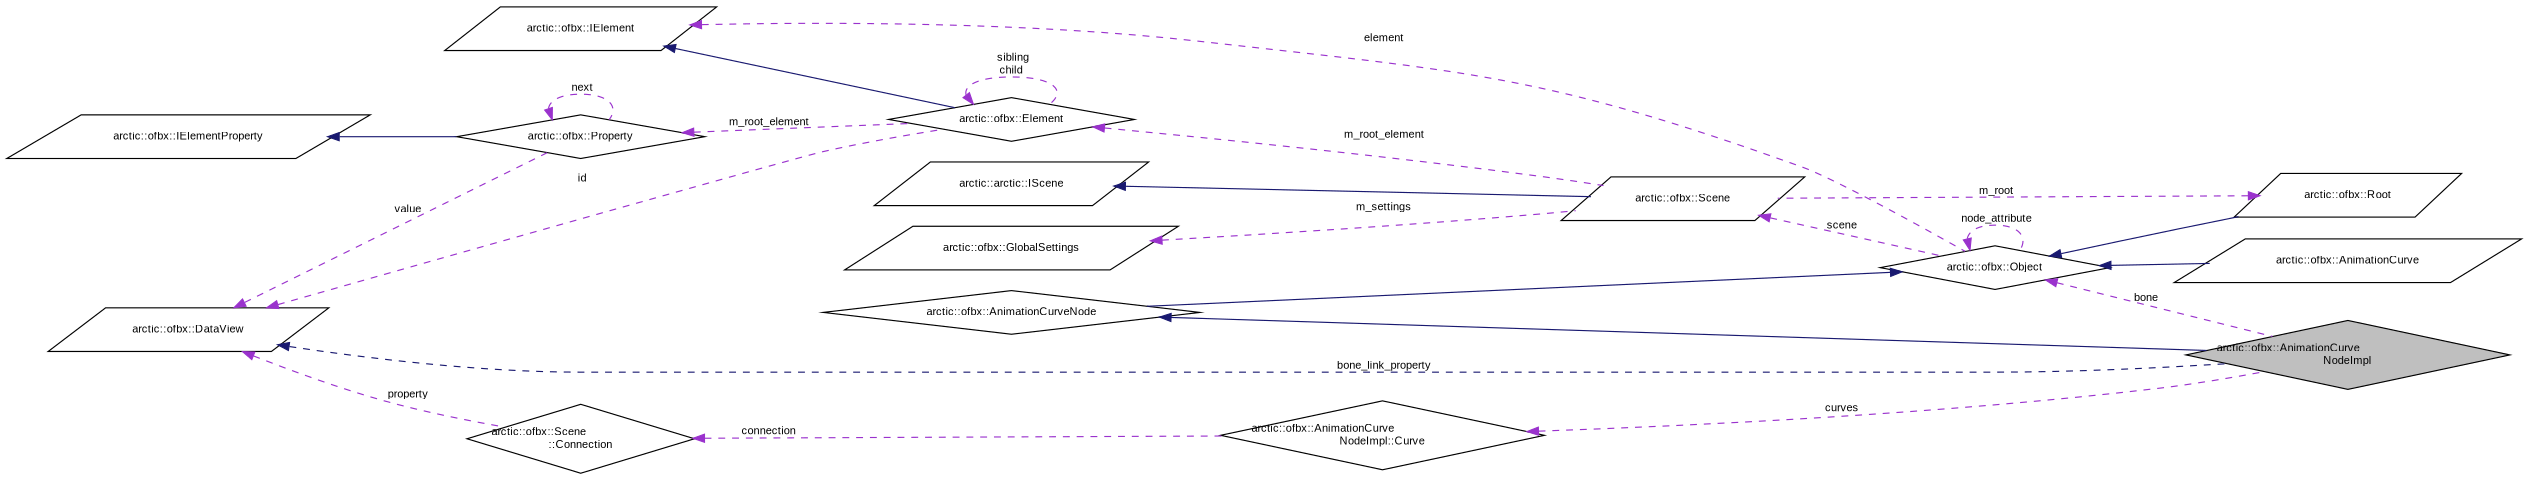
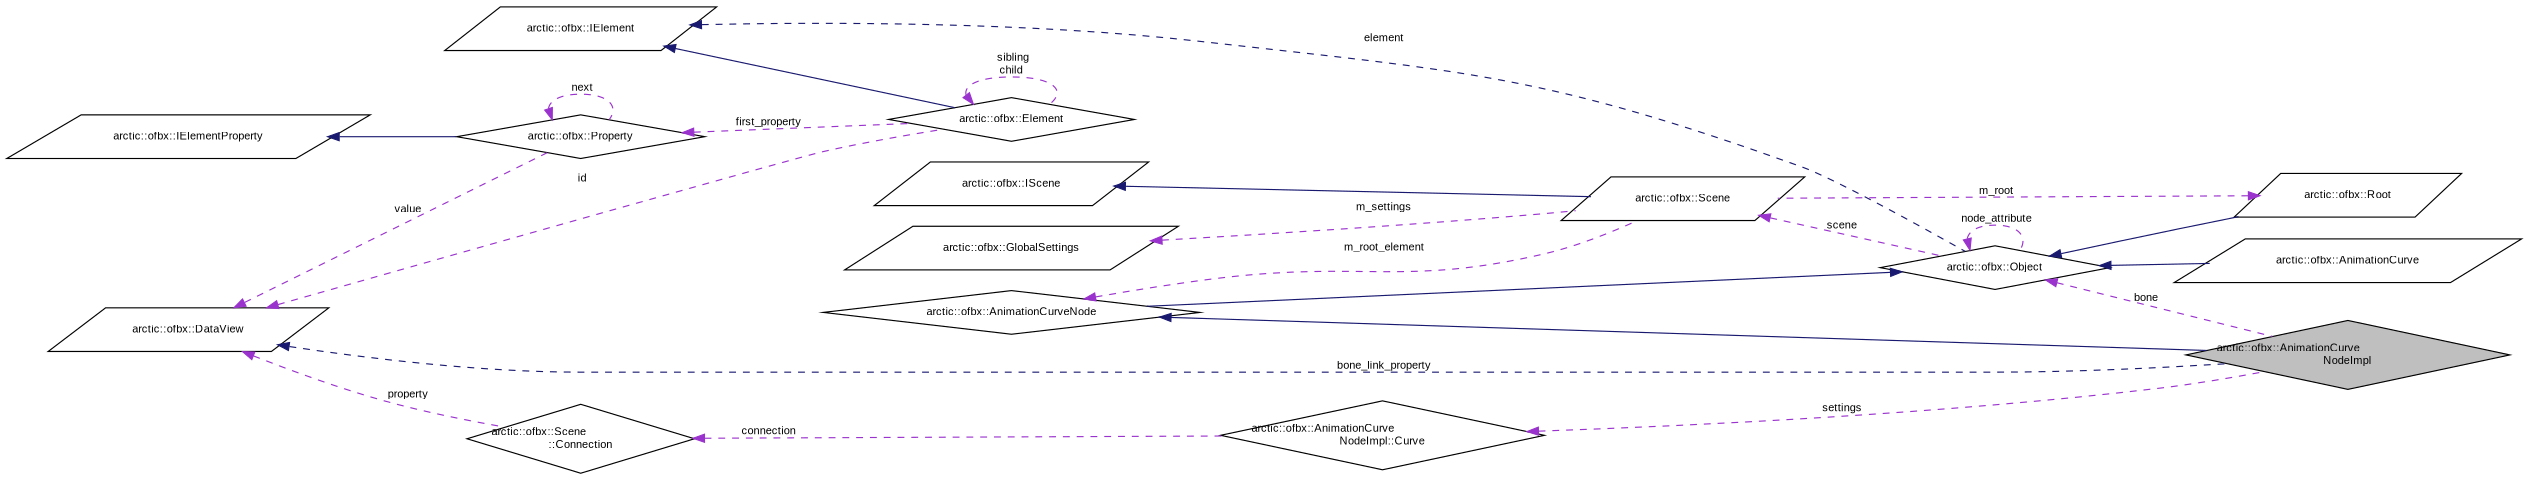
  digraph {
    fontname="Liberation Sans"
    rankdir=LR
    node [color=black fillcolor=white fontname="Liberation Sans" fontsize=10 shape=parallelogram style=filled]
    edge [color=darkorchid3 dir=back fontname="Liberation Sans" fontsize=10 labelfontname=Helvetica labelfontsize=10 style=dashed]
    n1 [fillcolor=grey75 fontcolor=black height=0.2 label="arctic::ofbx::AnimationCurve\lNodeImpl" shape=diamond width=0.4]
    n2 [height=0.2 label="arctic::ofbx::AnimationCurveNode" shape=diamond width=0.4]
    n3 [height=0.2 label="arctic::ofbx::Object" shape=diamond width=0.4]
    n4 [height=0.2 label="arctic::ofbx::Root" width=0.4]
    n5 [height=0.2 label="arctic::ofbx::AnimationCurve" width=0.4]
    n6 [height=0.2 label="arctic::ofbx::Scene" width=0.4]
-   n7 [height=0.2 label="arctic::arctic::IScene" width=0.4]
+   n7 [height=0.2 label="arctic::ofbx::IScene" width=0.4]
    n8 [height=0.2 label="arctic::ofbx::GlobalSettings" width=0.4]
    n9 [height=0.2 label="arctic::ofbx::Element" shape=diamond width=0.4]
    n10 [height=0.2 label="arctic::ofbx::IElement" width=0.4]
    n11 [height=0.2 label="arctic::ofbx::Property" shape=diamond width=0.4]
    n12 [height=0.2 label="arctic::ofbx::IElementProperty" width=0.4]
    n13 [height=0.2 label="arctic::ofbx::DataView" width=0.4]
    n14 [height=0.2 label="arctic::ofbx::Scene\l::Connection" shape=diamond width=0.4]
    n15 [height=0.2 label="arctic::ofbx::AnimationCurve\lNodeImpl::Curve" shape=diamond width=0.4]
    n2 -> n1 [color=midnightblue style=solid]
    n3 -> n1 [label=" bone"]
    n3 -> n2 [color=midnightblue style=solid]
    n3 -> n3 [label=" node_attribute"]
    n3 -> n4 [color=midnightblue style=solid]
    n3 -> n5 [color=midnightblue style=solid]
    n4 -> n6 [label=" m_root"]
    n6 -> n3 [label=" scene"]
    n7 -> n6 [color=midnightblue style=solid]
    n8 -> n6 [label=" m_settings"]
-   n9 -> n6 [label=" m_root_element"]
+   n2 -> n6 [label=" m_root_element"]
    n9 -> n9 [label=" sibling\nchild"]
-   n10 -> n3 [label=" element"]
+   n10 -> n3 [color=midnightblue label=" element"]
    n10 -> n9 [color=midnightblue style=solid]
-   n11 -> n9 [label=" m_root_element"]
+   n11 -> n9 [label=" first_property"]
    n11 -> n11 [label=" next"]
    n12 -> n11 [color=midnightblue style=solid]
    n13 -> n1 [color=midnightblue label=" bone_link_property"]
    n13 -> n9 [label=" id"]
    n13 -> n11 [label=" value"]
    n13 -> n14 [label=" property"]
    n14 -> n15 [label=" connection"]
-   n15 -> n1 [label=" curves"]
+   n15 -> n1 [label=" settings"]
  }
